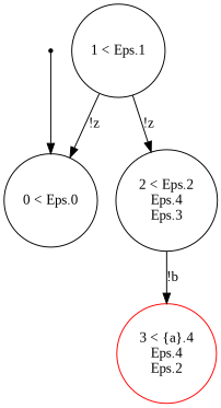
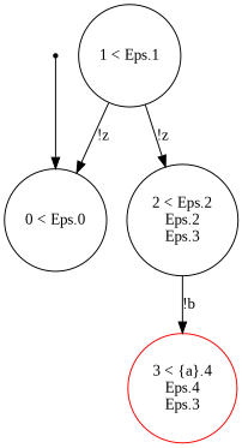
  digraph {
    fontname="Liberation Serif"
    node [fontname="Liberation Serif" shape=circle]
    edge [fontname="Liberation Serif"]
    ENTRY [shape=point]
    n2 [label="0 < Eps.0\n"]
-   n3 [color=red label="3 < {a}.4\nEps.4\nEps.2\n"]
-   n4 [label="2 < Eps.2\nEps.4\nEps.3\n"]
+   n3 [color=red label="3 < {a}.4\nEps.4\nEps.3\n"]
+   n4 [label="2 < Eps.2\nEps.2\nEps.3\n"]
    n5 [label="1 < Eps.1\n"]
    ENTRY -> n2
    n4 -> n3 [label="!b"]
    n5 -> n2 [label="!z"]
    n5 -> n4 [label="!z"]
  }
